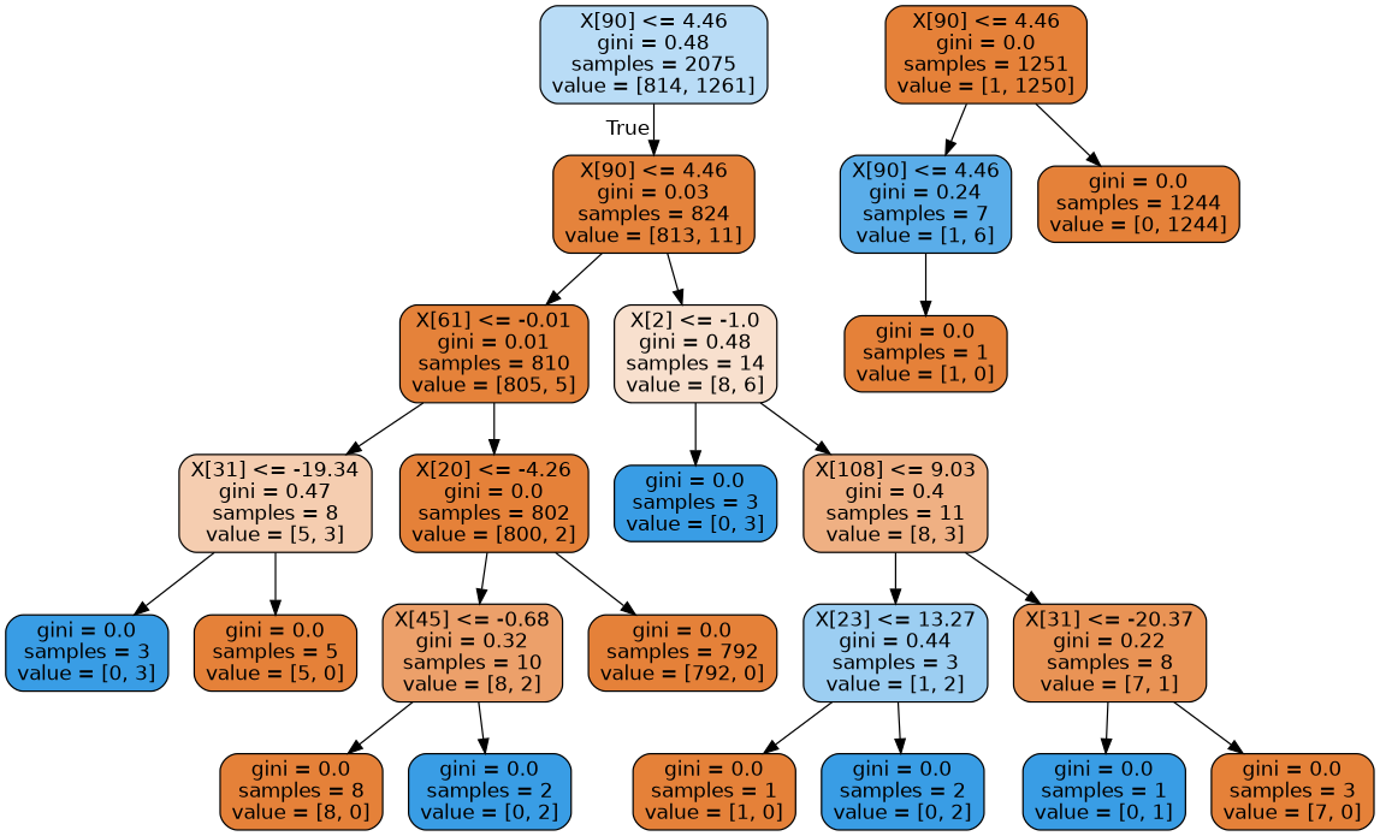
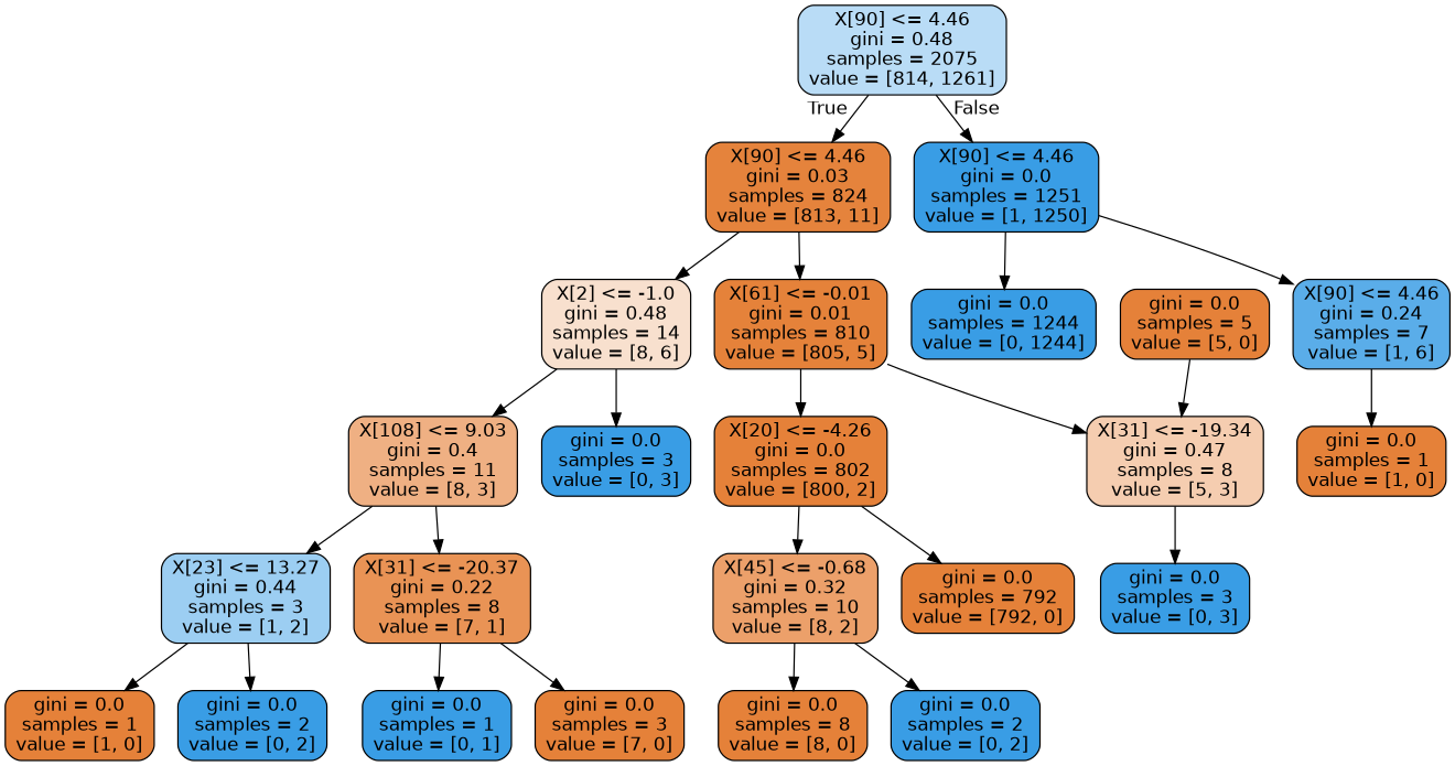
  digraph {
    node [color=black fillcolor="#399de5" fontname=helvetica shape=box style="filled, rounded"]
    edge [fontname=helvetica]
    n1 [fillcolor="#b9dcf6" label="X[90] <= 4.46\ngini = 0.48\nsamples = 2075\nvalue = [814, 1261]"]
    n2 [fillcolor="#e5833c" label="X[90] <= 4.46\ngini = 0.03\nsamples = 824\nvalue = [813, 11]"]
-   n3 [fillcolor="#e58139" label="X[90] <= 4.46\ngini = 0.0\nsamples = 1251\nvalue = [1, 1250]"]
+   n3 [label="X[90] <= 4.46\ngini = 0.0\nsamples = 1251\nvalue = [1, 1250]"]
    n4 [fillcolor="#e5823a" label="X[61] <= -0.01\ngini = 0.01\nsamples = 810\nvalue = [805, 5]"]
    n5 [fillcolor="#f8e0ce" label="X[2] <= -1.0\ngini = 0.48\nsamples = 14\nvalue = [8, 6]"]
    n6 [fillcolor="#5aade9" label="X[90] <= 4.46\ngini = 0.24\nsamples = 7\nvalue = [1, 6]"]
-   n7 [fillcolor="#e58139" label="gini = 0.0\nsamples = 1244\nvalue = [0, 1244]"]
+   n7 [label="gini = 0.0\nsamples = 1244\nvalue = [0, 1244]"]
    n8 [fillcolor="#f5cdb0" label="X[31] <= -19.34\ngini = 0.47\nsamples = 8\nvalue = [5, 3]"]
    n9 [fillcolor="#e58139" label="X[20] <= -4.26\ngini = 0.0\nsamples = 802\nvalue = [800, 2]"]
    n10 [label="gini = 0.0\nsamples = 3\nvalue = [0, 3]"]
    n11 [fillcolor="#efb083" label="X[108] <= 9.03\ngini = 0.4\nsamples = 11\nvalue = [8, 3]"]
    n12 [label="gini = 0.0\nsamples = 3\nvalue = [0, 3]"]
    n13 [fillcolor="#e58139" label="gini = 0.0\nsamples = 5\nvalue = [5, 0]"]
    n14 [fillcolor="#eca06a" label="X[45] <= -0.68\ngini = 0.32\nsamples = 10\nvalue = [8, 2]"]
    n15 [fillcolor="#e58139" label="gini = 0.0\nsamples = 792\nvalue = [792, 0]"]
    n16 [fillcolor="#e58139" label="gini = 0.0\nsamples = 8\nvalue = [8, 0]"]
    n17 [label="gini = 0.0\nsamples = 2\nvalue = [0, 2]"]
    n18 [fillcolor="#9ccef2" label="X[23] <= 13.27\ngini = 0.44\nsamples = 3\nvalue = [1, 2]"]
    n19 [fillcolor="#e99355" label="X[31] <= -20.37\ngini = 0.22\nsamples = 8\nvalue = [7, 1]"]
    n20 [fillcolor="#e58139" label="gini = 0.0\nsamples = 1\nvalue = [1, 0]"]
    n21 [label="gini = 0.0\nsamples = 2\nvalue = [0, 2]"]
    n22 [label="gini = 0.0\nsamples = 1\nvalue = [0, 1]"]
    n23 [fillcolor="#e58139" label="gini = 0.0\nsamples = 3\nvalue = [7, 0]"]
    n24 [fillcolor="#e58139" label="gini = 0.0\nsamples = 1\nvalue = [1, 0]"]
    n1 -> n2 [headlabel=True labelangle=45 labeldistance=2.5]
+   n1 -> n3 [headlabel=False labelangle=-45 labeldistance=2.5]
    n2 -> n4
    n2 -> n5
    n3 -> n6
    n3 -> n7
    n4 -> n8
    n4 -> n9
    n5 -> n10
    n5 -> n11
    n6 -> n24
    n8 -> n12
-   n8 -> n13
+   n13 -> n8
    n9 -> n14
    n9 -> n15
    n11 -> n18
    n11 -> n19
    n14 -> n16
    n14 -> n17
    n18 -> n20
    n18 -> n21
    n19 -> n22
    n19 -> n23
  }
